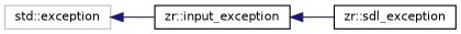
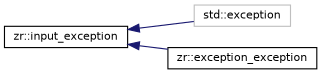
  digraph {
    fontname="DejaVu Sans"
    rankdir=LR
    node [color=black fillcolor=white fontname="DejaVu Sans" fontsize=10 shape=record style=filled]
    edge [color=midnightblue dir=back fontname="DejaVu Sans" fontsize=10 labelfontname=Helvetica labelfontsize=10 style=solid]
    n1 [color=grey75 height=0.2 label="std::exception" width=0.4]
    n2 [height=0.2 label="zr::input_exception" width=0.4]
-   n3 [height=0.2 label="zr::sdl_exception" width=0.4]
-   n1 -> n2
+   n3 [height=0.2 label="zr::exception_exception" width=0.4]
+   n2 -> n1
    n2 -> n3
  }
